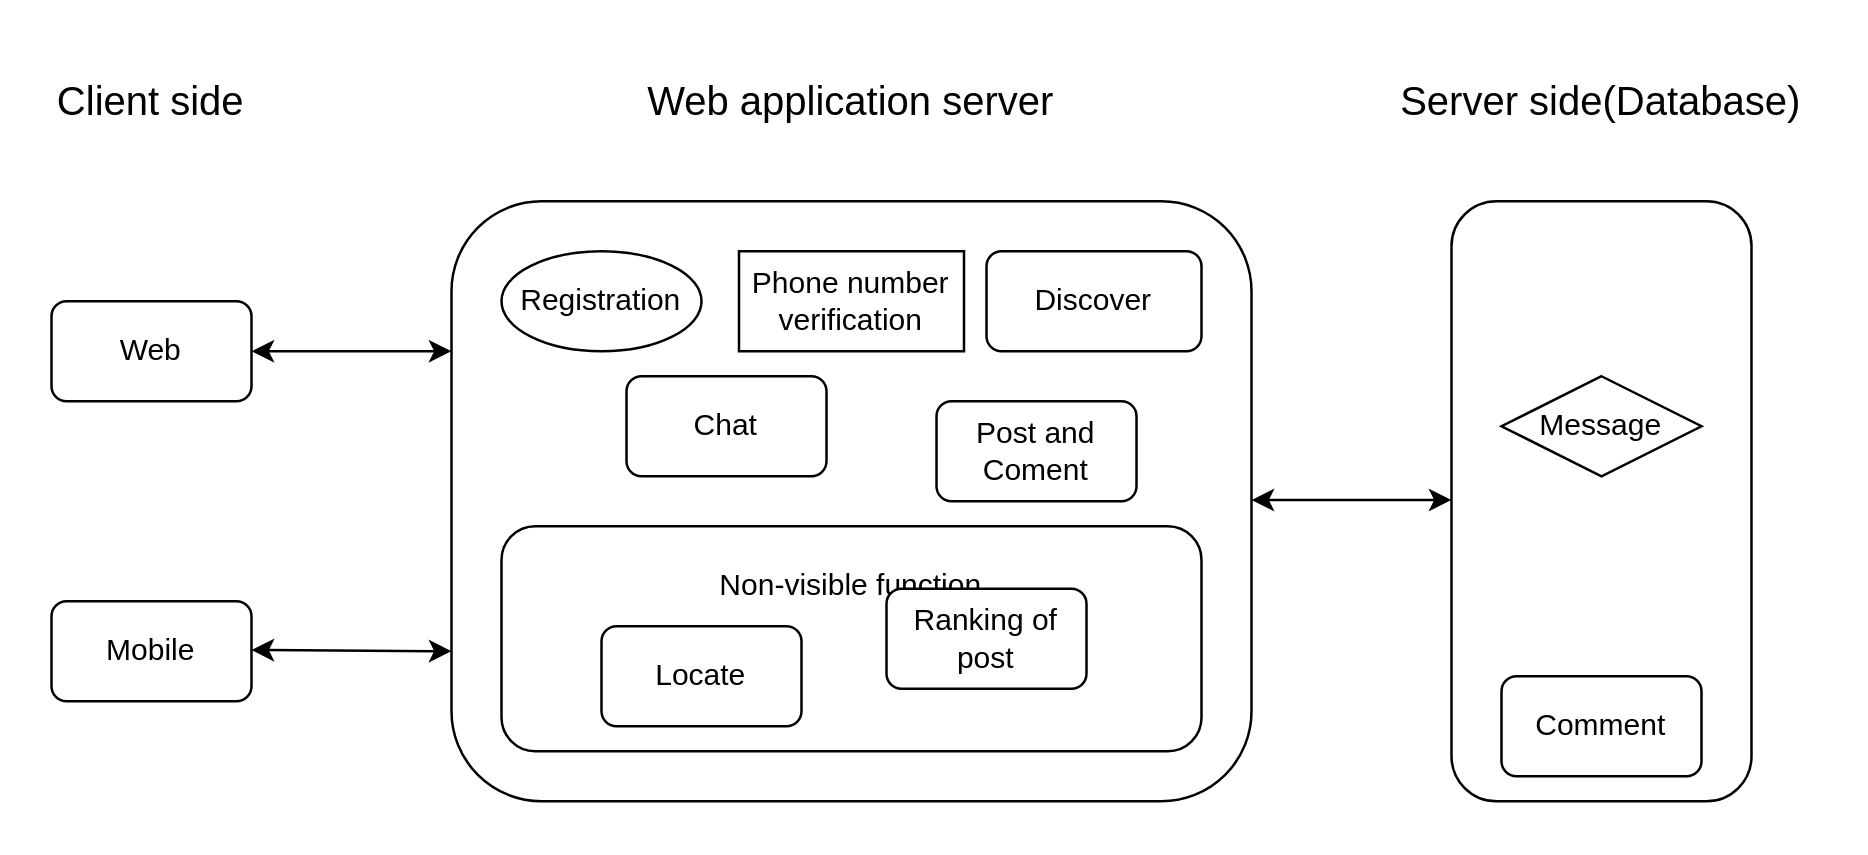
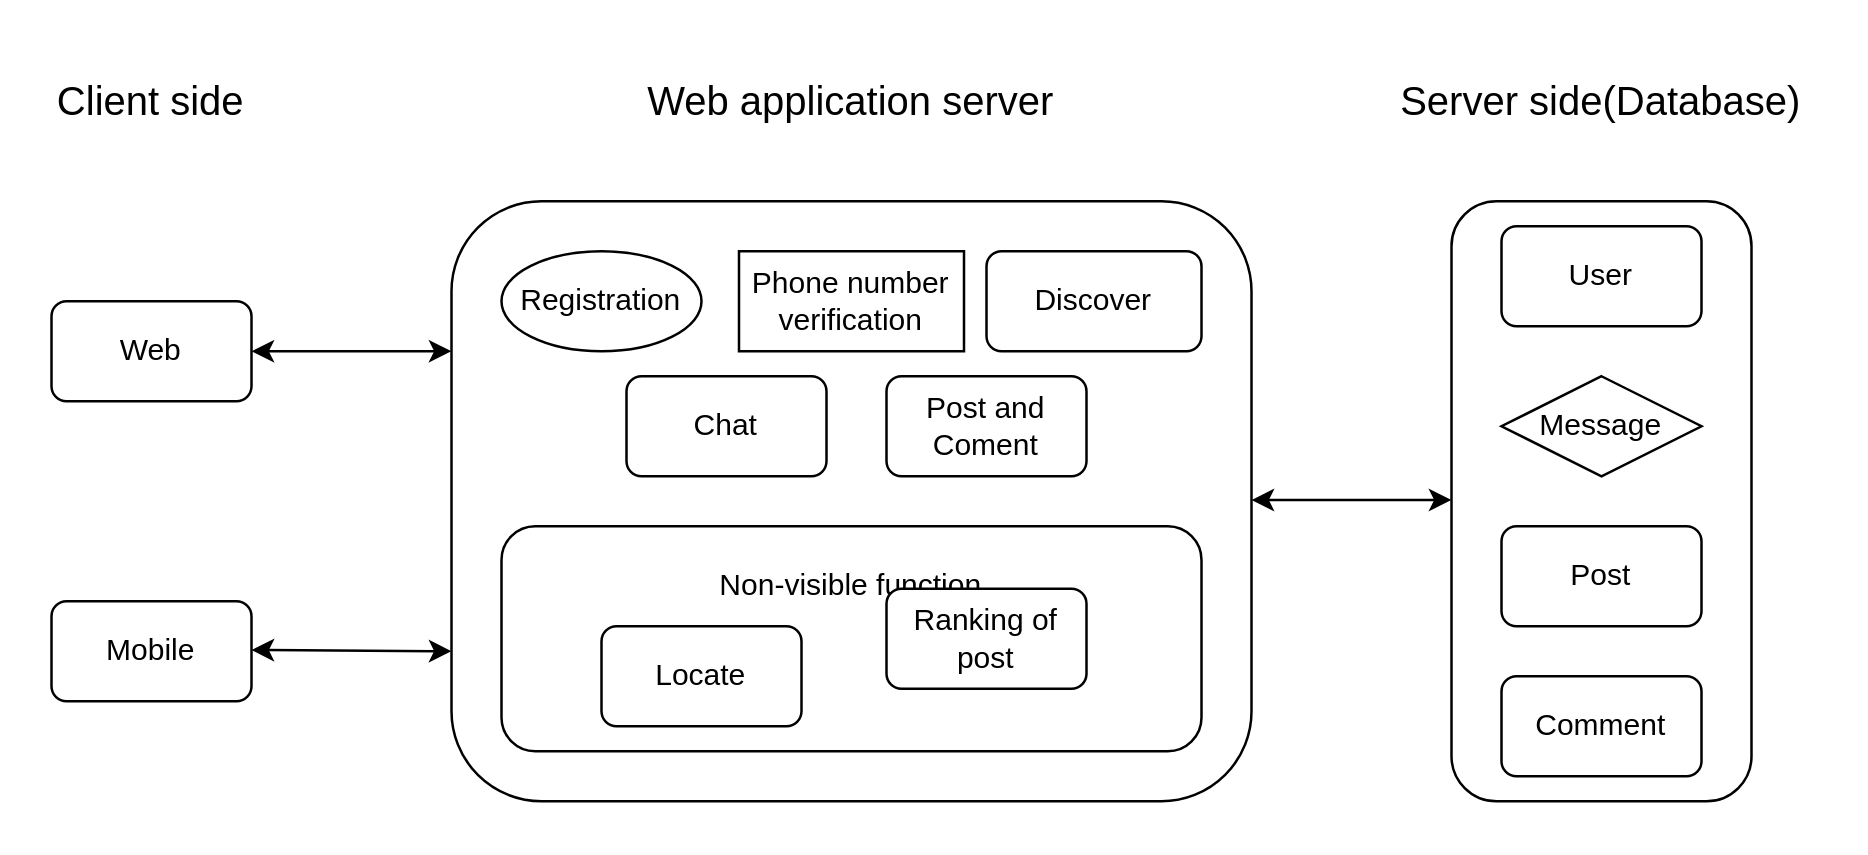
  <mxCell id="0" />
  <mxCell id="1" parent="0" />
  <mxCell id="2" value="Web" style="rounded=1;whiteSpace=wrap;html=1;" vertex="1" parent="1"><mxGeometry x="20" y="120" width="80" height="40" as="geometry" /></mxCell>
  <mxCell id="3" value="Mobile" style="rounded=1;whiteSpace=wrap;html=1;" vertex="1" parent="1"><mxGeometry x="20" y="240" width="80" height="40" as="geometry" /></mxCell>
  <mxCell id="4" value="" style="rounded=1;whiteSpace=wrap;html=1;" vertex="1" parent="1"><mxGeometry x="180" y="80" width="320" height="240" as="geometry" /></mxCell>
  <mxCell id="5" value="Registration" style="ellipse;whiteSpace=wrap;html=1;" vertex="1" parent="1"><mxGeometry x="200" y="100" width="80" height="40" as="geometry" /></mxCell>
  <mxCell id="6" value="Phone number verification" style="whiteSpace=wrap;html=1;rounded=0;" vertex="1" parent="1"><mxGeometry x="295" y="100" width="90" height="40" as="geometry" /></mxCell>
  <mxCell id="7" value="Discover" style="rounded=1;whiteSpace=wrap;html=1;" vertex="1" parent="1"><mxGeometry x="394" y="100" width="86" height="40" as="geometry" /></mxCell>
  <mxCell id="8" value="Chat" style="rounded=1;whiteSpace=wrap;html=1;" vertex="1" parent="1"><mxGeometry x="250" y="150" width="80" height="40" as="geometry" /></mxCell>
- <mxCell id="9" value="Post and Coment" style="rounded=1;whiteSpace=wrap;html=1;" vertex="1" parent="1"><mxGeometry x="374" y="160" width="80" height="40" as="geometry" /></mxCell>
+ <mxCell id="9" value="Post and Coment" style="rounded=1;whiteSpace=wrap;html=1;" vertex="1" parent="1"><mxGeometry x="354" y="150" width="80" height="40" as="geometry" /></mxCell>
  <mxCell id="10" value="Non-visible function&lt;br&gt;&lt;br&gt;&lt;br&gt;&lt;br&gt;" style="rounded=1;whiteSpace=wrap;html=1;" vertex="1" parent="1"><mxGeometry x="200" y="210" width="280" height="90" as="geometry" /></mxCell>
  <mxCell id="11" value="Locate" style="rounded=1;whiteSpace=wrap;html=1;" vertex="1" parent="1"><mxGeometry x="240" y="250" width="80" height="40" as="geometry" /></mxCell>
  <mxCell id="12" value="Ranking of post" style="rounded=1;whiteSpace=wrap;html=1;" vertex="1" parent="1"><mxGeometry x="354" y="235" width="80" height="40" as="geometry" /></mxCell>
  <mxCell id="13" value="" style="rounded=1;whiteSpace=wrap;html=1;" vertex="1" parent="1"><mxGeometry x="580" y="80" width="120" height="240" as="geometry" /></mxCell>
+ <mxCell id="14" value="User" style="rounded=1;whiteSpace=wrap;html=1;" vertex="1" parent="1"><mxGeometry x="600" y="90" width="80" height="40" as="geometry" /></mxCell>
  <mxCell id="15" value="Message" style="rhombus;whiteSpace=wrap;html=1;" vertex="1" parent="1"><mxGeometry x="600" y="150" width="80" height="40" as="geometry" /></mxCell>
+ <mxCell id="16" value="Post" style="rounded=1;whiteSpace=wrap;html=1;" vertex="1" parent="1"><mxGeometry x="600" y="210" width="80" height="40" as="geometry" /></mxCell>
  <mxCell id="17" value="Comment" style="rounded=1;whiteSpace=wrap;html=1;" vertex="1" parent="1"><mxGeometry x="600" y="270" width="80" height="40" as="geometry" /></mxCell>
  <mxCell id="18" value="" style="endArrow=classic;startArrow=classic;html=1;rounded=0;exitX=1;exitY=0.5;exitDx=0;exitDy=0;entryX=0;entryY=0.25;entryDx=0;entryDy=0;" edge="1" parent="1" source="2" target="4"><mxGeometry width="50" height="50" relative="1" as="geometry"><mxPoint x="370" y="220" as="sourcePoint" /><mxPoint x="170" y="140" as="targetPoint" /></mxGeometry></mxCell>
  <mxCell id="19" value="" style="endArrow=classic;startArrow=classic;html=1;rounded=0;exitX=1;exitY=0.5;exitDx=0;exitDy=0;entryX=0;entryY=0.75;entryDx=0;entryDy=0;" edge="1" parent="1" target="4"><mxGeometry width="50" height="50" relative="1" as="geometry"><mxPoint x="100" y="259.5" as="sourcePoint" /><mxPoint x="170" y="259.5" as="targetPoint" /></mxGeometry></mxCell>
  <mxCell id="20" value="" style="endArrow=classic;startArrow=classic;html=1;rounded=0;exitX=1;exitY=0.5;exitDx=0;exitDy=0;entryX=0;entryY=0.25;entryDx=0;entryDy=0;" edge="1" parent="1"><mxGeometry width="50" height="50" relative="1" as="geometry"><mxPoint x="500" y="199.5" as="sourcePoint" /><mxPoint x="580" y="199.5" as="targetPoint" /></mxGeometry></mxCell>
  <mxCell id="21" value="&lt;font style=&quot;font-size: 16px&quot;&gt;Client side&lt;/font&gt;" style="text;html=1;strokeColor=none;fillColor=none;align=center;verticalAlign=middle;whiteSpace=wrap;rounded=0;" vertex="1" parent="1"><mxGeometry x="20" y="20" width="80" height="40" as="geometry" /></mxCell>
  <mxCell id="22" value="&lt;font style=&quot;font-size: 16px&quot;&gt;Web application server&lt;/font&gt;" style="text;html=1;strokeColor=none;fillColor=none;align=center;verticalAlign=middle;whiteSpace=wrap;rounded=0;" vertex="1" parent="1"><mxGeometry x="255" y="20" width="170" height="40" as="geometry" /></mxCell>
  <mxCell id="23" value="&lt;font style=&quot;font-size: 16px&quot;&gt;Server side(Database)&lt;/font&gt;" style="text;html=1;strokeColor=none;fillColor=none;align=center;verticalAlign=middle;whiteSpace=wrap;rounded=0;" vertex="1" parent="1"><mxGeometry x="555" y="20" width="170" height="40" as="geometry" /></mxCell>
